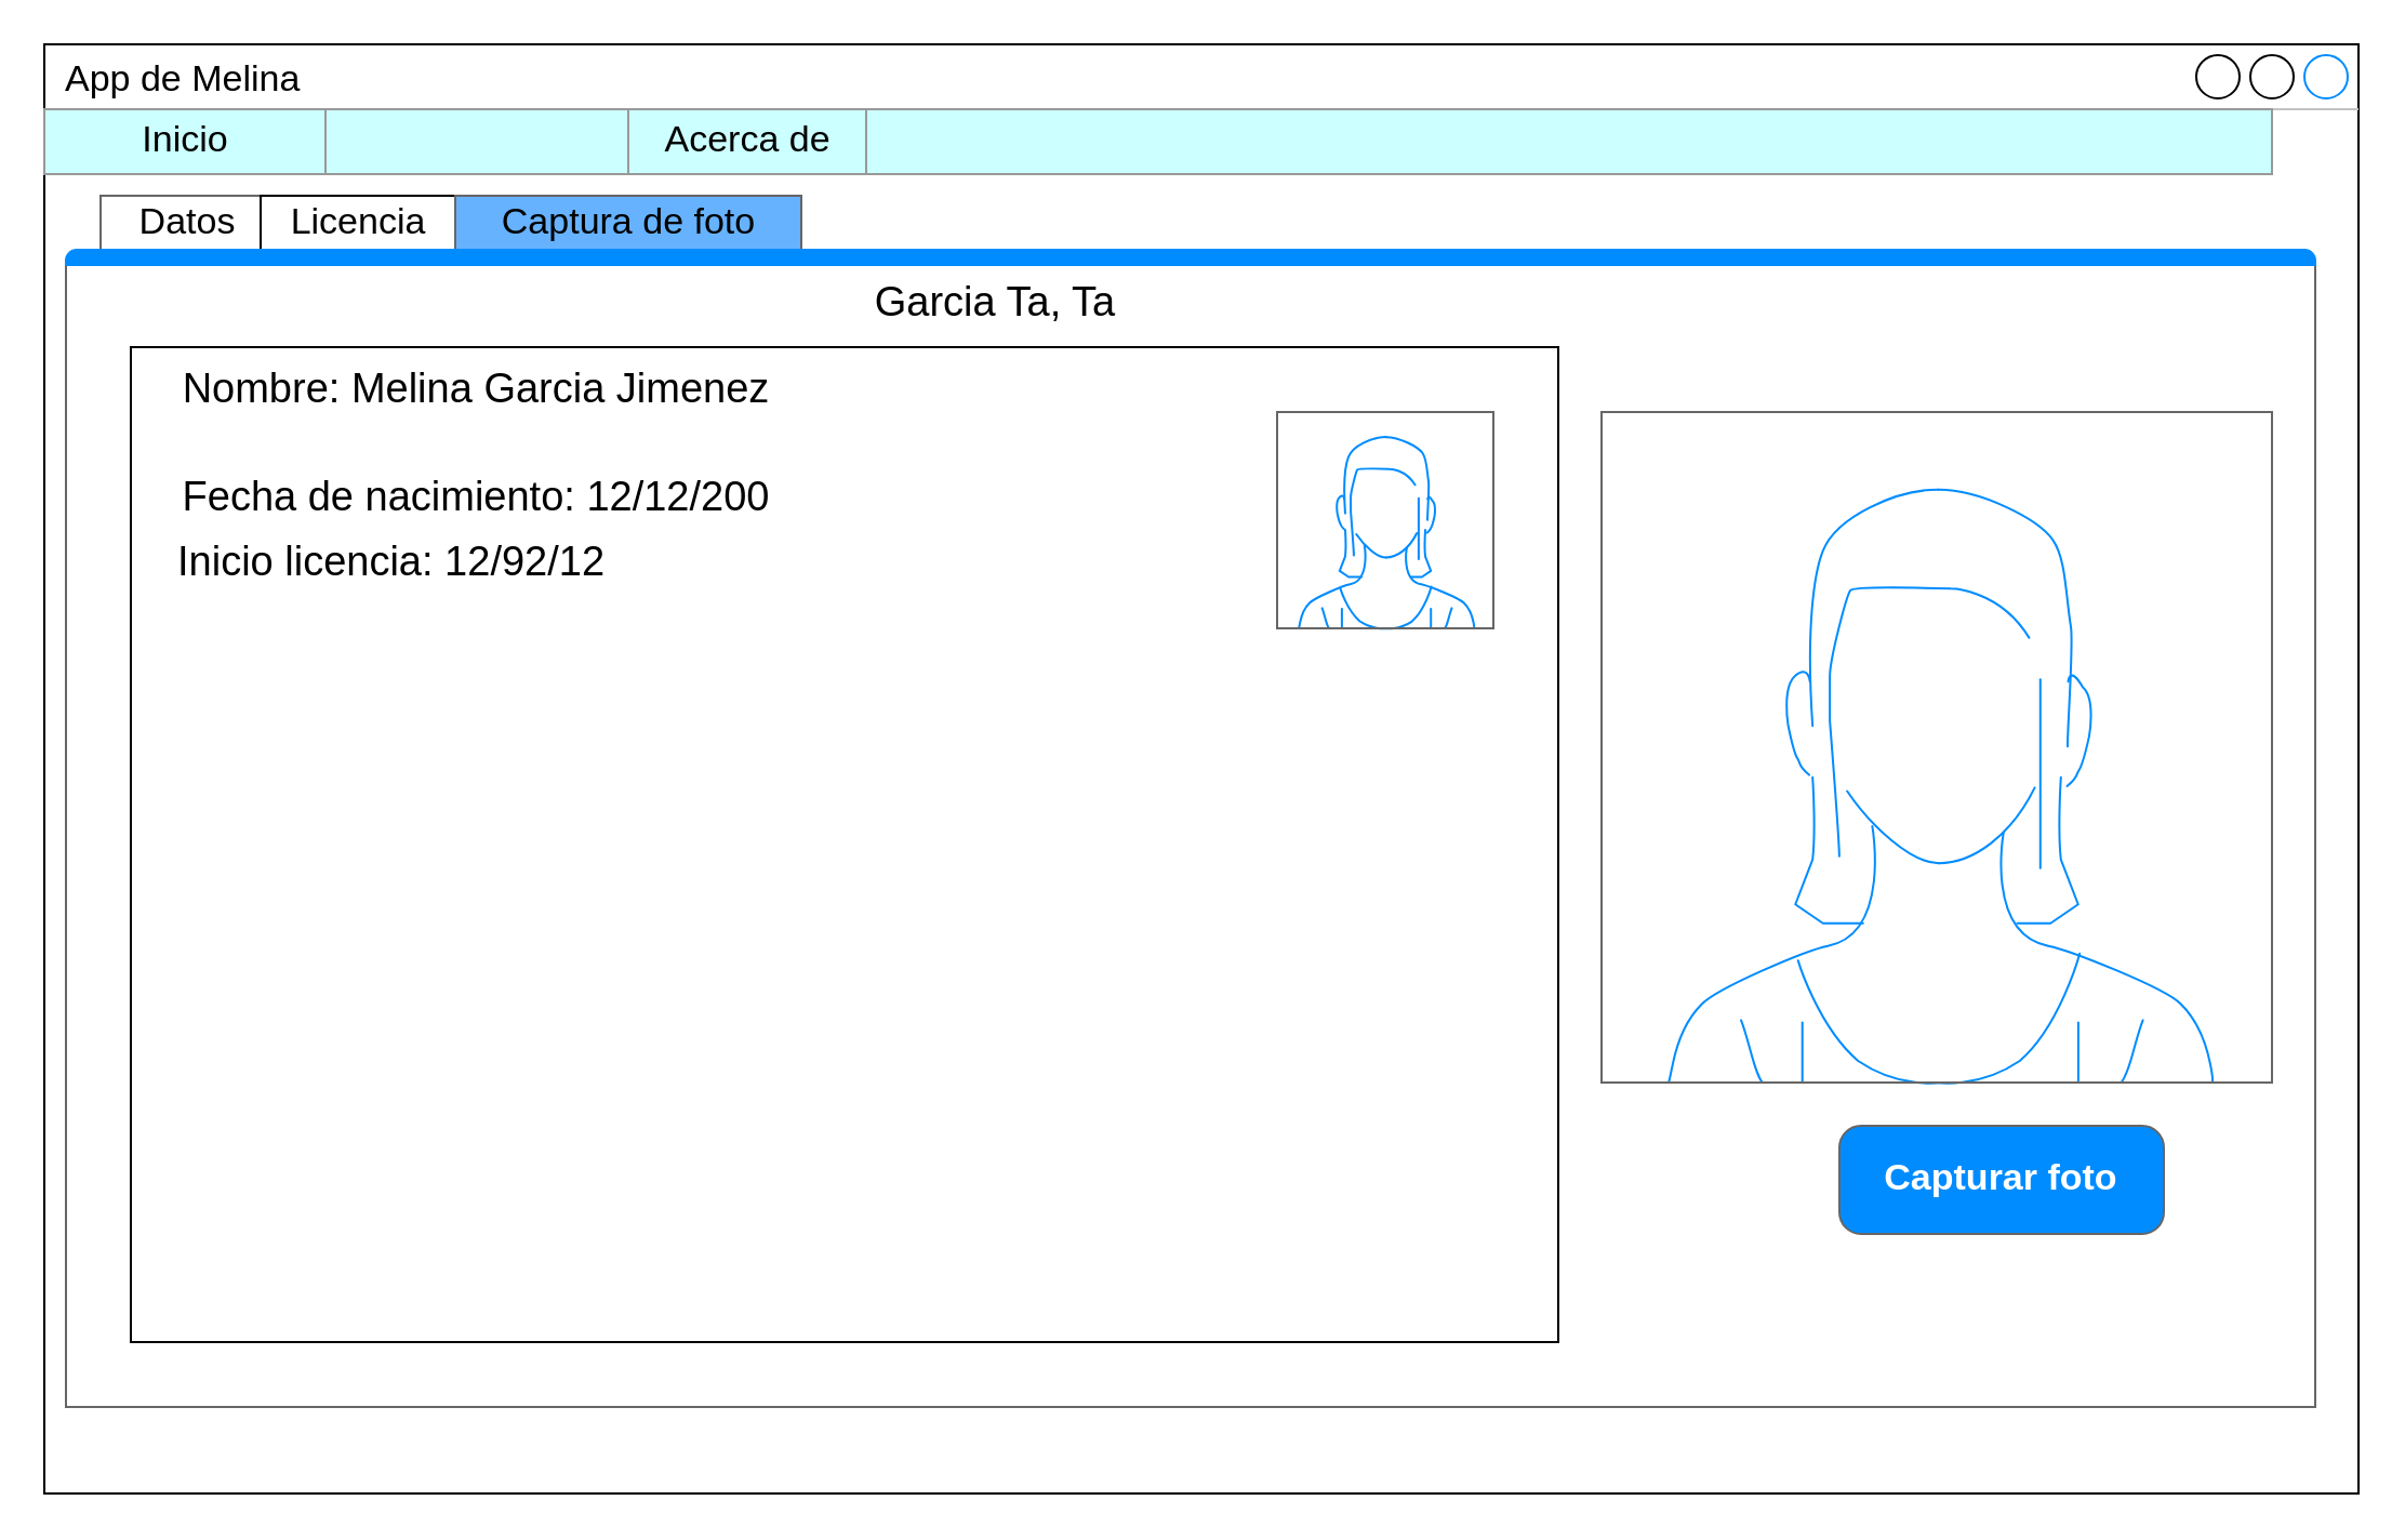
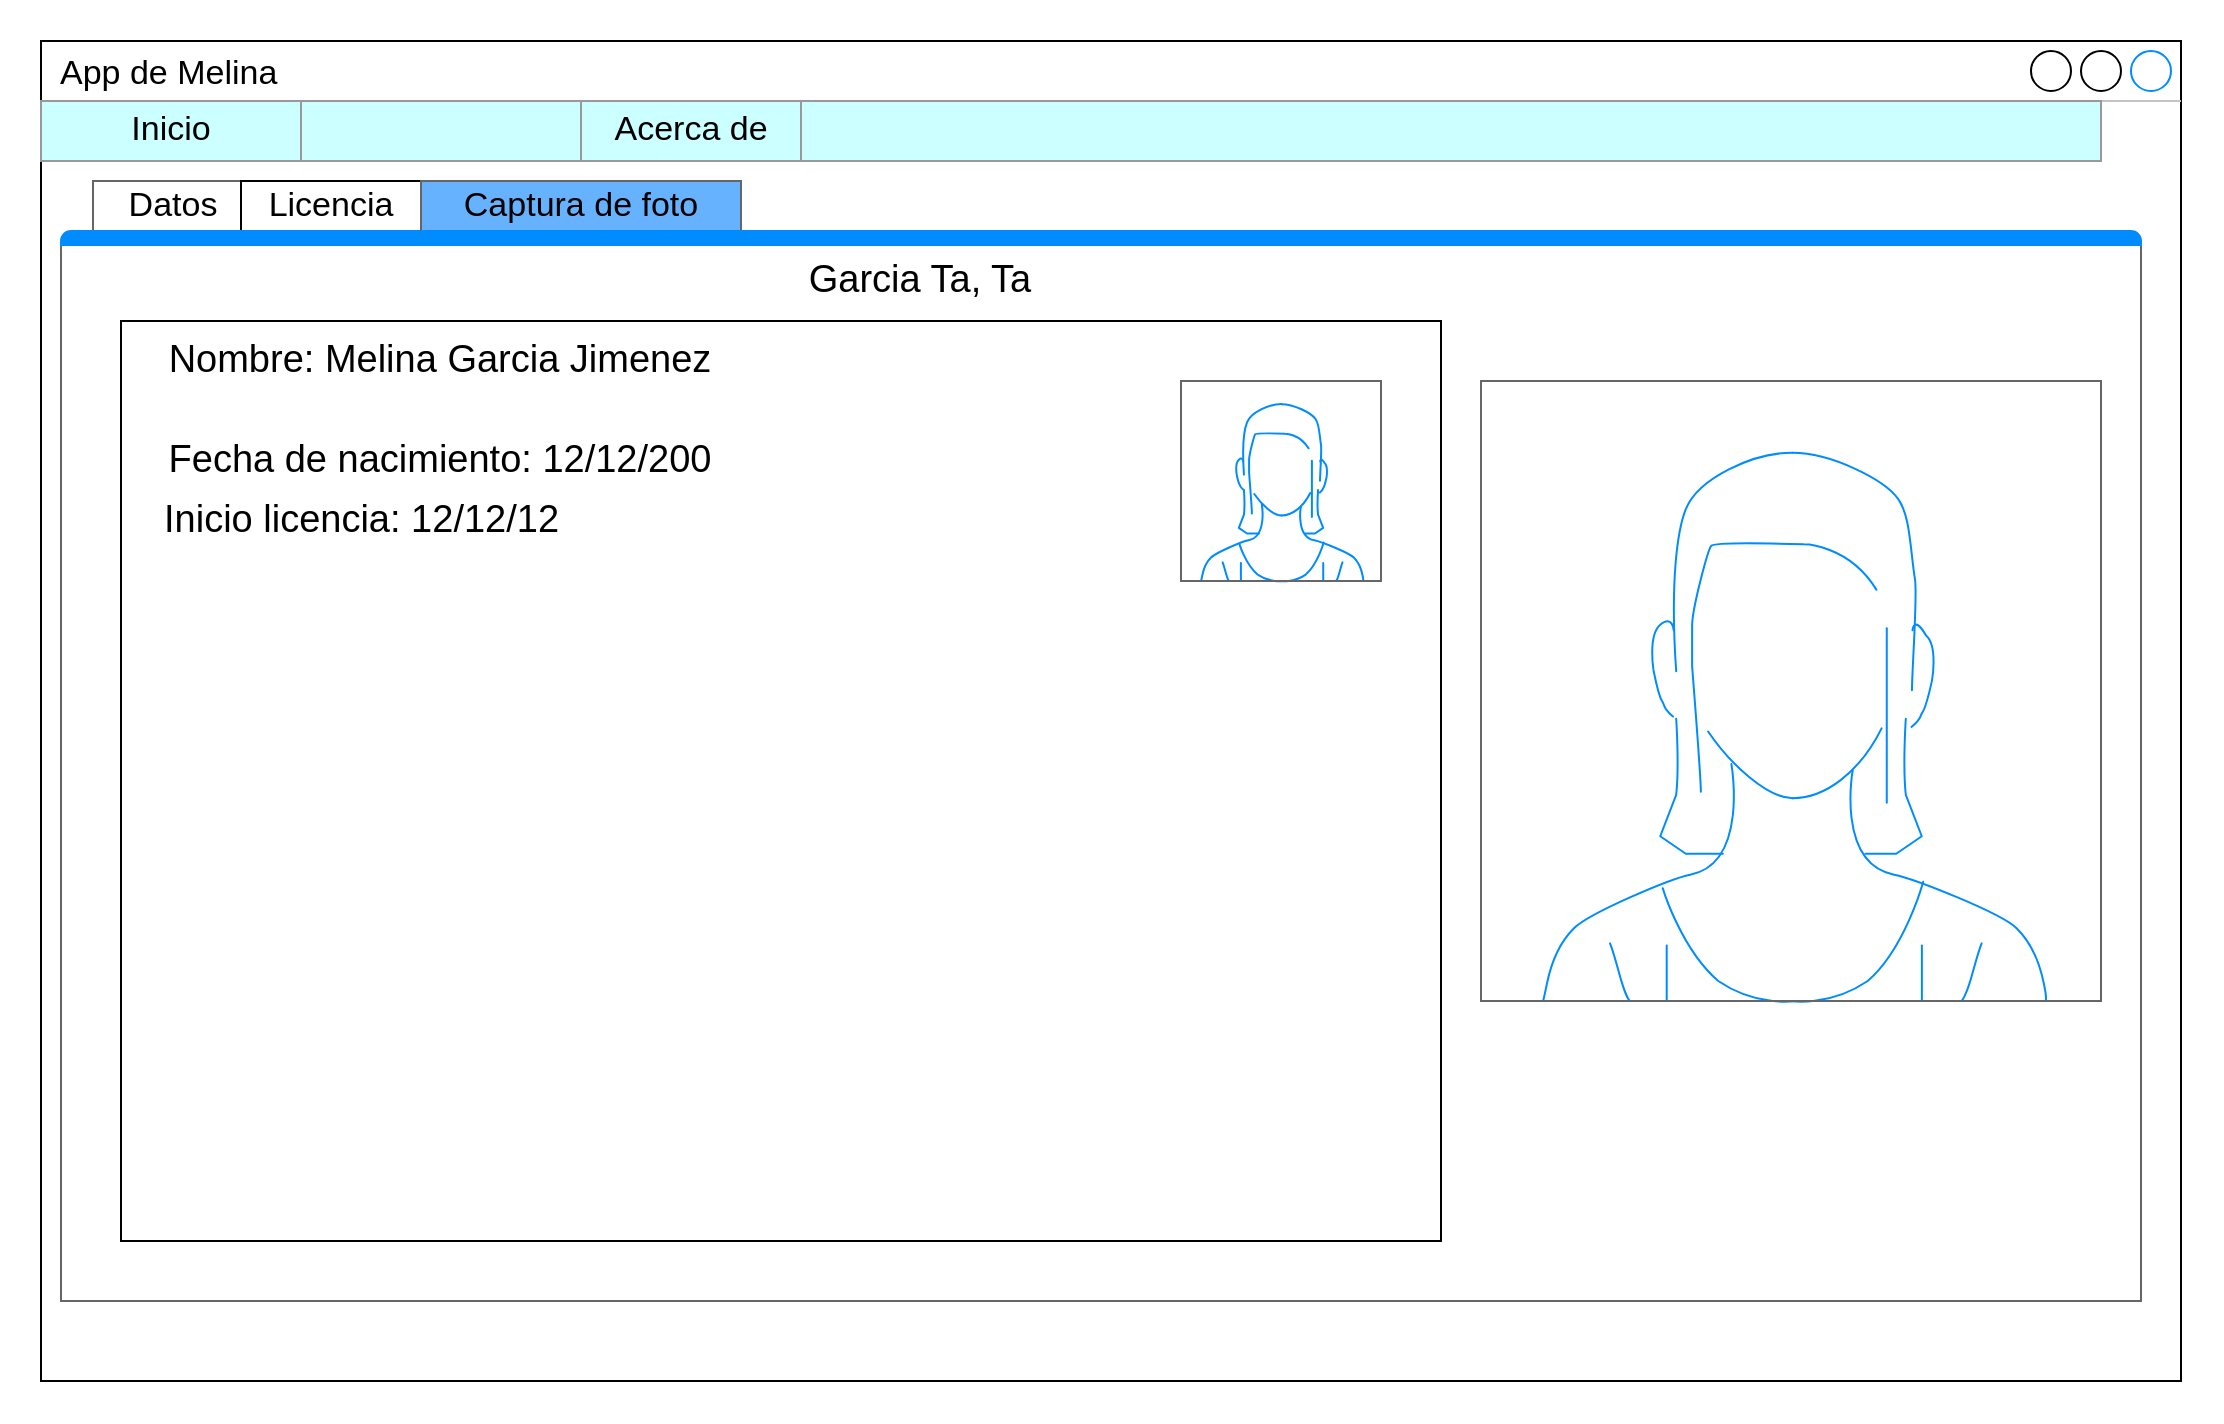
  <mxCell id="0" />
  <mxCell id="1" parent="0" />
  <mxCell id="2" value="App de Melina" style="strokeWidth=1;shadow=0;dashed=0;align=center;html=1;shape=mxgraph.mockup.containers.window;align=left;verticalAlign=top;spacingLeft=8;strokeColor2=#008cff;strokeColor3=#c4c4c4;fontColor=#000000;mainText=;fontSize=17;labelBackgroundColor=none;" parent="1" vertex="1"><mxGeometry x="20" width="1070" height="670" as="geometry" y="20" /></mxCell>
  <mxCell id="3" value="" style="strokeWidth=1;shadow=0;dashed=0;align=center;html=1;shape=mxgraph.mockup.containers.marginRect2;rectMarginTop=32;strokeColor=#666666;gradientColor=none;" parent="1" vertex="1"><mxGeometry x="30" y="90" width="1040" height="560" as="geometry" /></mxCell>
  <mxCell id="4" value="" style="rounded=0;whiteSpace=wrap;html=1;fillColor=#FFFFFF;" vertex="1" parent="3"><mxGeometry x="30" y="70" width="660" height="460" as="geometry" /></mxCell>
  <mxCell id="5" value="Datos" style="strokeColor=inherit;fillColor=#FFFFFF;gradientColor=inherit;strokeWidth=1;shadow=0;dashed=0;align=center;html=1;shape=mxgraph.mockup.containers.rrect;rSize=0;fontSize=17;fontColor=#000000;gradientColor=none;" parent="3" vertex="1"><mxGeometry width="80" height="25" relative="1" as="geometry"><mxPoint x="16" as="offset" /></mxGeometry></mxCell>
  <mxCell id="6" value="Licencia" style="strokeWidth=1;shadow=0;dashed=0;align=center;html=1;shape=mxgraph.mockup.containers.rrect;rSize=0;fontSize=17;fontColor=#000000;strokeColor=#000000;fillColor=#FFFFFF;" parent="3" vertex="1"><mxGeometry width="90" height="25" relative="1" as="geometry"><mxPoint x="90" as="offset" /></mxGeometry></mxCell>
  <mxCell id="7" value="Captura de foto" style="strokeColor=inherit;fillColor=#66B2FF;gradientColor=inherit;strokeWidth=1;shadow=0;dashed=0;align=center;html=1;shape=mxgraph.mockup.containers.rrect;rSize=0;fontSize=17;fontColor=#000000;gradientColor=none;" parent="3" vertex="1"><mxGeometry width="160" height="25" relative="1" as="geometry"><mxPoint x="180" as="offset" /></mxGeometry></mxCell>
  <mxCell id="8" value="" style="strokeWidth=1;shadow=0;dashed=0;align=center;html=1;shape=mxgraph.mockup.containers.topButton;rSize=5;strokeColor=#008cff;fillColor=#008cff;gradientColor=none;resizeWidth=1;movable=0;deletable=1;" parent="3" vertex="1"><mxGeometry width="1040" height="7" relative="1" as="geometry"><mxPoint y="25" as="offset" /></mxGeometry></mxCell>
  <mxCell id="9" value="Nombre: Melina Garcia Jimenez" style="text;html=1;strokeColor=none;fillColor=none;align=center;verticalAlign=middle;whiteSpace=wrap;rounded=0;fontColor=#000000;fontSize=19;" vertex="1" parent="3"><mxGeometry x="40" y="80" width="300" height="20" as="geometry" /></mxCell>
  <mxCell id="10" value="" style="verticalLabelPosition=bottom;shadow=0;dashed=0;align=center;html=1;verticalAlign=top;strokeWidth=1;shape=mxgraph.mockup.containers.userFemale;strokeColor=#666666;strokeColor2=#008cff;fillColor=#FFFFFF;" vertex="1" parent="3"><mxGeometry x="560" y="100" width="100" height="100" as="geometry" /></mxCell>
  <mxCell id="11" value="" style="verticalLabelPosition=bottom;shadow=0;dashed=0;align=center;html=1;verticalAlign=top;strokeWidth=1;shape=mxgraph.mockup.containers.userFemale;strokeColor=#666666;strokeColor2=#008cff;fillColor=#FFFFFF;" vertex="1" parent="3"><mxGeometry x="710" y="100" width="310" height="310" as="geometry" /></mxCell>
- <mxCell id="12" value="Capturar foto" style="strokeWidth=1;shadow=0;dashed=0;align=center;html=1;shape=mxgraph.mockup.buttons.button;strokeColor=#666666;fontColor=#ffffff;mainText=;buttonStyle=round;fontSize=17;fontStyle=1;fillColor=#008cff;whiteSpace=wrap;" vertex="1" parent="3"><mxGeometry x="820" y="430" width="150" height="50" as="geometry" /></mxCell>
  <mxCell id="13" value="Fecha de nacimiento: 12/12/200" style="text;html=1;strokeColor=none;fillColor=none;align=center;verticalAlign=middle;whiteSpace=wrap;rounded=0;fontColor=#000000;fontSize=19;" vertex="1" parent="3"><mxGeometry x="50" y="130" width="280" height="20" as="geometry" /></mxCell>
  <mxCell id="14" value="Garcia Ta, Ta" style="text;html=1;strokeColor=none;fillColor=none;align=center;verticalAlign=middle;whiteSpace=wrap;rounded=0;fontColor=#000000;fontSize=19;" vertex="1" parent="3"><mxGeometry x="280" y="40" width="300" height="20" as="geometry" /></mxCell>
- <mxCell id="15" value="Inicio licencia: 12/92/12" style="text;html=1;strokeColor=none;fillColor=none;align=left;verticalAlign=middle;whiteSpace=wrap;rounded=0;fontColor=#000000;fontSize=19;" vertex="1" parent="3"><mxGeometry x="50" y="160" width="210" height="20" as="geometry" /></mxCell>
+ <mxCell id="15" value="Inicio licencia: 12/12/12" style="text;html=1;strokeColor=none;fillColor=none;align=left;verticalAlign=middle;whiteSpace=wrap;rounded=0;fontColor=#000000;fontSize=19;" vertex="1" parent="3"><mxGeometry x="50" y="160" width="210" height="20" as="geometry" /></mxCell>
  <mxCell id="16" value="" style="strokeWidth=1;shadow=0;dashed=0;align=center;html=1;shape=mxgraph.mockup.forms.rrect;rSize=0;strokeColor=#999999;fillColor=#CCFFFF;fontColor=#000000;" parent="1" vertex="1"><mxGeometry x="20" y="50" width="1030" height="30" as="geometry" /></mxCell>
  <mxCell id="17" value="Inicio" style="strokeColor=inherit;fillColor=inherit;gradientColor=inherit;strokeWidth=1;shadow=0;dashed=0;align=center;html=1;shape=mxgraph.mockup.forms.rrect;rSize=0;fontSize=17;fontColor=#000000;" parent="16" vertex="1"><mxGeometry width="130" height="30" as="geometry" /></mxCell>
  <mxCell id="18" value="Acerca de" style="strokeColor=inherit;fillColor=inherit;gradientColor=inherit;strokeWidth=1;shadow=0;dashed=0;align=center;html=1;shape=mxgraph.mockup.forms.rrect;rSize=0;fontSize=17;fontColor=#000000;" parent="16" vertex="1"><mxGeometry x="270" width="110" height="30" as="geometry" /></mxCell>
